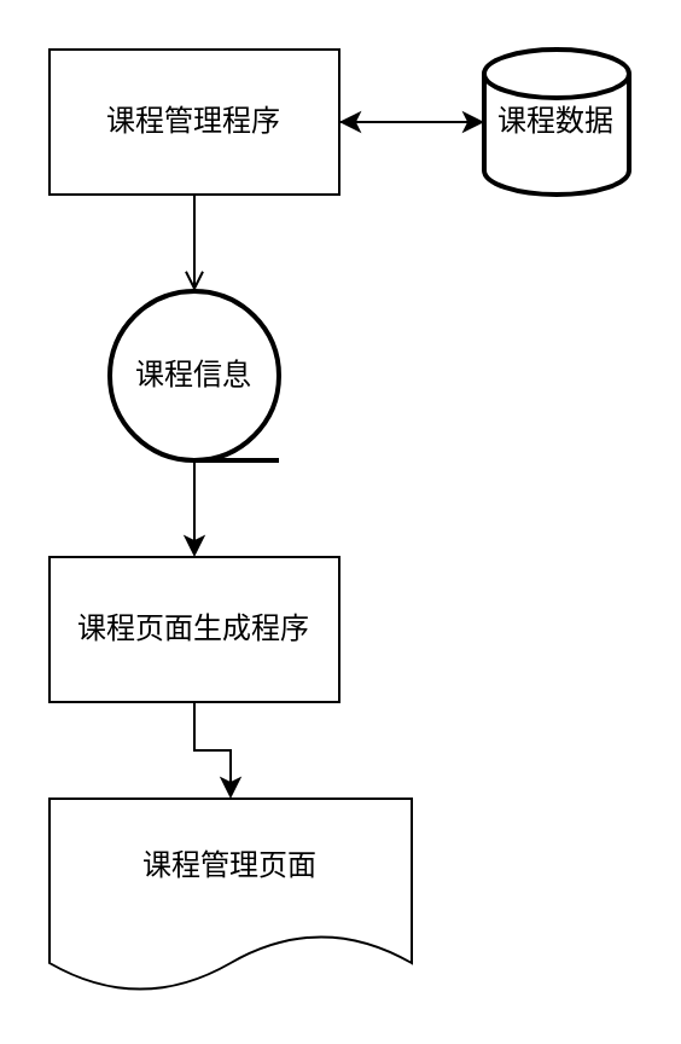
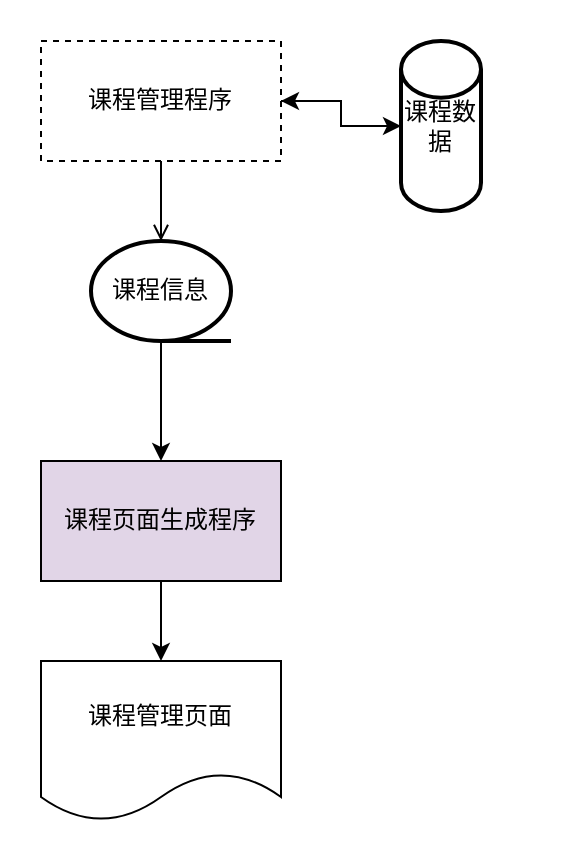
  <mxCell id="0" />
  <mxCell id="1" parent="0" />
  <mxCell id="2" style="edgeStyle=orthogonalEdgeStyle;rounded=0;orthogonalLoop=1;jettySize=auto;html=1;entryX=0;entryY=0.5;entryDx=0;entryDy=0;entryPerimeter=0;" edge="1" parent="1" source="4" target="6"><mxGeometry relative="1" as="geometry" /></mxCell>
  <mxCell id="3" style="edgeStyle=orthogonalEdgeStyle;rounded=0;orthogonalLoop=1;jettySize=auto;html=1;entryX=0.5;entryY=0;entryDx=0;entryDy=0;entryPerimeter=0;endArrow=open;" edge="1" parent="1" source="4" target="8"><mxGeometry relative="1" as="geometry" /></mxCell>
- <mxCell id="4" value="课程管理程序" style="rounded=0;whiteSpace=wrap;html=1;" vertex="1" parent="1"><mxGeometry x="20" y="20" width="120" height="60" as="geometry" /></mxCell>
+ <mxCell id="4" value="课程管理程序" style="rounded=0;whiteSpace=wrap;html=1;dashed=1;" vertex="1" parent="1"><mxGeometry x="20" y="20" width="120" height="60" as="geometry" /></mxCell>
  <mxCell id="5" style="edgeStyle=orthogonalEdgeStyle;rounded=0;orthogonalLoop=1;jettySize=auto;html=1;entryX=1;entryY=0.5;entryDx=0;entryDy=0;" edge="1" parent="1" source="6" target="4"><mxGeometry relative="1" as="geometry" /></mxCell>
- <mxCell id="6" value="课程数据" style="strokeWidth=2;html=1;shape=mxgraph.flowchart.database;whiteSpace=wrap;" vertex="1" parent="1"><mxGeometry x="200" y="20" width="60" height="60" as="geometry" /></mxCell>
+ <mxCell id="6" value="课程数据" style="strokeWidth=2;html=1;shape=mxgraph.flowchart.database;whiteSpace=wrap;" vertex="1" parent="1"><mxGeometry x="200" y="20" width="40" height="85" as="geometry" /></mxCell>
  <mxCell id="7" style="edgeStyle=orthogonalEdgeStyle;rounded=0;orthogonalLoop=1;jettySize=auto;html=1;entryX=0.5;entryY=0;entryDx=0;entryDy=0;" edge="1" parent="1" source="8" target="10"><mxGeometry relative="1" as="geometry" /></mxCell>
- <mxCell id="8" value="课程信息" style="strokeWidth=2;html=1;shape=mxgraph.flowchart.sequential_data;whiteSpace=wrap;" vertex="1" parent="1"><mxGeometry x="45" y="120" width="70" height="70" as="geometry" /></mxCell>
+ <mxCell id="8" value="课程信息" style="strokeWidth=2;html=1;shape=mxgraph.flowchart.sequential_data;whiteSpace=wrap;" vertex="1" parent="1"><mxGeometry x="45" y="120" width="70" height="50" as="geometry" /></mxCell>
  <mxCell id="9" style="edgeStyle=orthogonalEdgeStyle;rounded=0;orthogonalLoop=1;jettySize=auto;html=1;entryX=0.5;entryY=0;entryDx=0;entryDy=0;" edge="1" parent="1" source="10" target="11"><mxGeometry relative="1" as="geometry" /></mxCell>
- <mxCell id="10" value="课程页面生成程序" style="rounded=0;whiteSpace=wrap;html=1;" vertex="1" parent="1"><mxGeometry x="20" y="230" width="120" height="60" as="geometry" /></mxCell>
- <mxCell id="11" value="课程管理页面" style="shape=document;whiteSpace=wrap;html=1;boundedLbl=1;" vertex="1" parent="1"><mxGeometry x="20" y="330" width="150" height="80" as="geometry" /></mxCell>
+ <mxCell id="10" value="课程页面生成程序" style="rounded=0;whiteSpace=wrap;html=1;fillColor=#e1d5e7;" vertex="1" parent="1"><mxGeometry x="20" y="230" width="120" height="60" as="geometry" /></mxCell>
+ <mxCell id="11" value="课程管理页面" style="shape=document;whiteSpace=wrap;html=1;boundedLbl=1;" vertex="1" parent="1"><mxGeometry x="20" y="330" width="120" height="80" as="geometry" /></mxCell>
